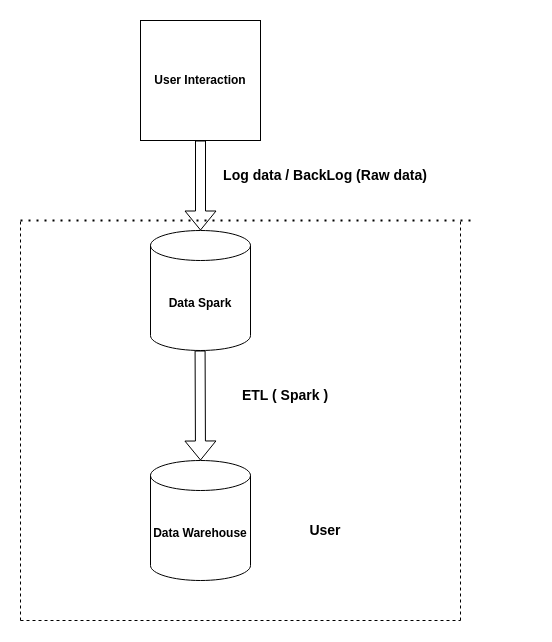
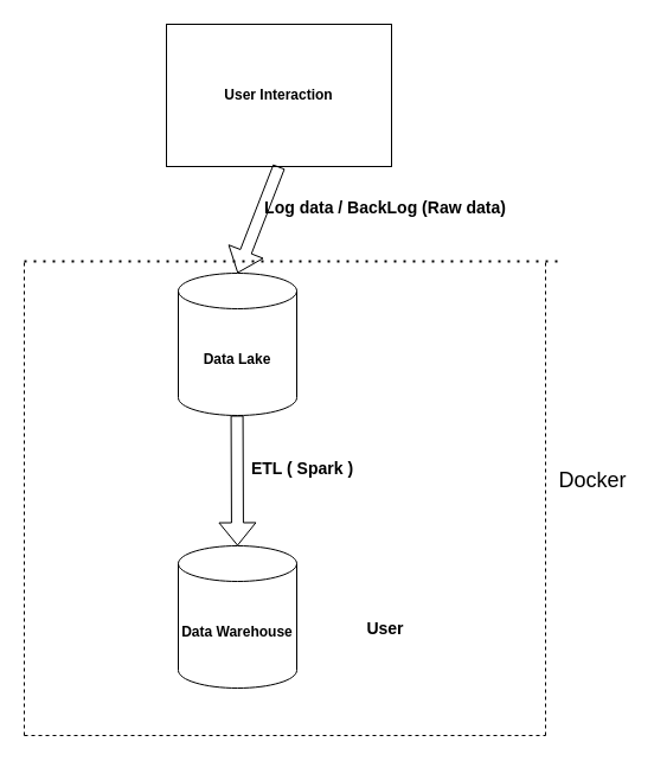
  <mxCell id="0" />
  <mxCell id="1" parent="0" />
- <mxCell id="2" value="&lt;b&gt;User Interaction&lt;/b&gt;" style="whiteSpace=wrap;html=1;aspect=fixed;" vertex="1" parent="1"><mxGeometry x="140" y="20" width="120" height="120" as="geometry" /></mxCell>
+ <mxCell id="2" value="&lt;b&gt;User Interaction&lt;/b&gt;" style="whiteSpace=wrap;html=1;aspect=fixed;" vertex="1" parent="1"><mxGeometry x="140" y="20" width="190" height="120" as="geometry" /></mxCell>
  <mxCell id="3" value="" style="shape=flexArrow;endArrow=classic;html=1;rounded=0;exitX=0.5;exitY=1;exitDx=0;exitDy=0;" edge="1" parent="1" source="2"><mxGeometry width="50" height="50" relative="1" as="geometry"><mxPoint x="340" y="290" as="sourcePoint" /><mxPoint x="200" y="230" as="targetPoint" /></mxGeometry></mxCell>
- <mxCell id="4" value="&lt;b&gt;Data Spark&lt;/b&gt;" style="shape=cylinder3;whiteSpace=wrap;html=1;boundedLbl=1;backgroundOutline=1;size=15;" vertex="1" parent="1"><mxGeometry x="150" y="230" width="100" height="120" as="geometry" /></mxCell>
+ <mxCell id="4" value="&lt;b&gt;Data Lake&lt;/b&gt;" style="shape=cylinder3;whiteSpace=wrap;html=1;boundedLbl=1;backgroundOutline=1;size=15;" vertex="1" parent="1"><mxGeometry x="150" y="230" width="100" height="120" as="geometry" /></mxCell>
  <mxCell id="5" value="&lt;font style=&quot;font-size: 14px;&quot;&gt;Log data / BackLog (Raw data)&lt;/font&gt;" style="text;html=1;strokeColor=none;fillColor=none;align=center;verticalAlign=middle;whiteSpace=wrap;rounded=0;fontStyle=1" vertex="1" parent="1"><mxGeometry x="220" y="160" width="210" height="30" as="geometry" /></mxCell>
  <mxCell id="6" value="" style="shape=flexArrow;endArrow=classic;html=1;rounded=0;exitX=0.5;exitY=1;exitDx=0;exitDy=0;" edge="1" parent="1"><mxGeometry width="50" height="50" relative="1" as="geometry"><mxPoint x="199.58" y="350" as="sourcePoint" /><mxPoint x="200" y="460" as="targetPoint" /></mxGeometry></mxCell>
  <mxCell id="7" value="&lt;b&gt;Data Warehouse&lt;/b&gt;" style="shape=cylinder3;whiteSpace=wrap;html=1;boundedLbl=1;backgroundOutline=1;size=15;" vertex="1" parent="1"><mxGeometry x="150" y="460" width="100" height="120" as="geometry" /></mxCell>
- <mxCell id="8" value="&lt;font style=&quot;font-size: 14px;&quot;&gt;ETL ( Spark )&lt;/font&gt;" style="text;html=1;strokeColor=none;fillColor=none;align=center;verticalAlign=middle;whiteSpace=wrap;rounded=0;fontStyle=1" vertex="1" parent="1"><mxGeometry x="220" y="380" width="130" height="30" as="geometry" /></mxCell>
+ <mxCell id="8" value="&lt;font style=&quot;font-size: 14px;&quot;&gt;ETL ( Spark )&lt;/font&gt;" style="text;html=1;strokeColor=none;fillColor=none;align=center;verticalAlign=middle;whiteSpace=wrap;rounded=0;fontStyle=1" vertex="1" parent="1"><mxGeometry x="190" y="380" width="130" height="30" as="geometry" /></mxCell>
  <mxCell id="9" value="&lt;font style=&quot;font-size: 14px;&quot;&gt;User&lt;/font&gt;" style="text;html=1;strokeColor=none;fillColor=none;align=center;verticalAlign=middle;whiteSpace=wrap;rounded=0;fontStyle=1" vertex="1" parent="1"><mxGeometry x="270" y="515" width="110" height="30" as="geometry" /></mxCell>
  <mxCell id="10" value="" style="endArrow=none;dashed=1;html=1;rounded=0;" edge="1" parent="1"><mxGeometry width="50" height="50" relative="1" as="geometry"><mxPoint x="20" y="620" as="sourcePoint" /><mxPoint x="20" y="220" as="targetPoint" /></mxGeometry></mxCell>
  <mxCell id="11" value="" style="endArrow=none;dashed=1;html=1;rounded=0;" edge="1" parent="1"><mxGeometry width="50" height="50" relative="1" as="geometry"><mxPoint x="460" y="620" as="sourcePoint" /><mxPoint x="460" y="220" as="targetPoint" /></mxGeometry></mxCell>
  <mxCell id="12" value="" style="endArrow=none;dashed=1;html=1;rounded=0;" edge="1" parent="1"><mxGeometry width="50" height="50" relative="1" as="geometry"><mxPoint x="20" y="620" as="sourcePoint" /><mxPoint x="460" y="620" as="targetPoint" /></mxGeometry></mxCell>
  <mxCell id="13" value="" style="endArrow=none;dashed=1;html=1;dashPattern=1 3;strokeWidth=2;rounded=0;" edge="1" parent="1"><mxGeometry width="50" height="50" relative="1" as="geometry"><mxPoint x="20" y="220" as="sourcePoint" /><mxPoint x="470" y="220" as="targetPoint" /></mxGeometry></mxCell>
+ <mxCell id="14" value="&lt;font style=&quot;font-size: 18px;&quot;&gt;Docker&lt;/font&gt;" style="text;html=1;strokeColor=none;fillColor=none;align=center;verticalAlign=middle;whiteSpace=wrap;rounded=0;" vertex="1" parent="1"><mxGeometry x="470" y="390" width="60" height="30" as="geometry" /></mxCell>
